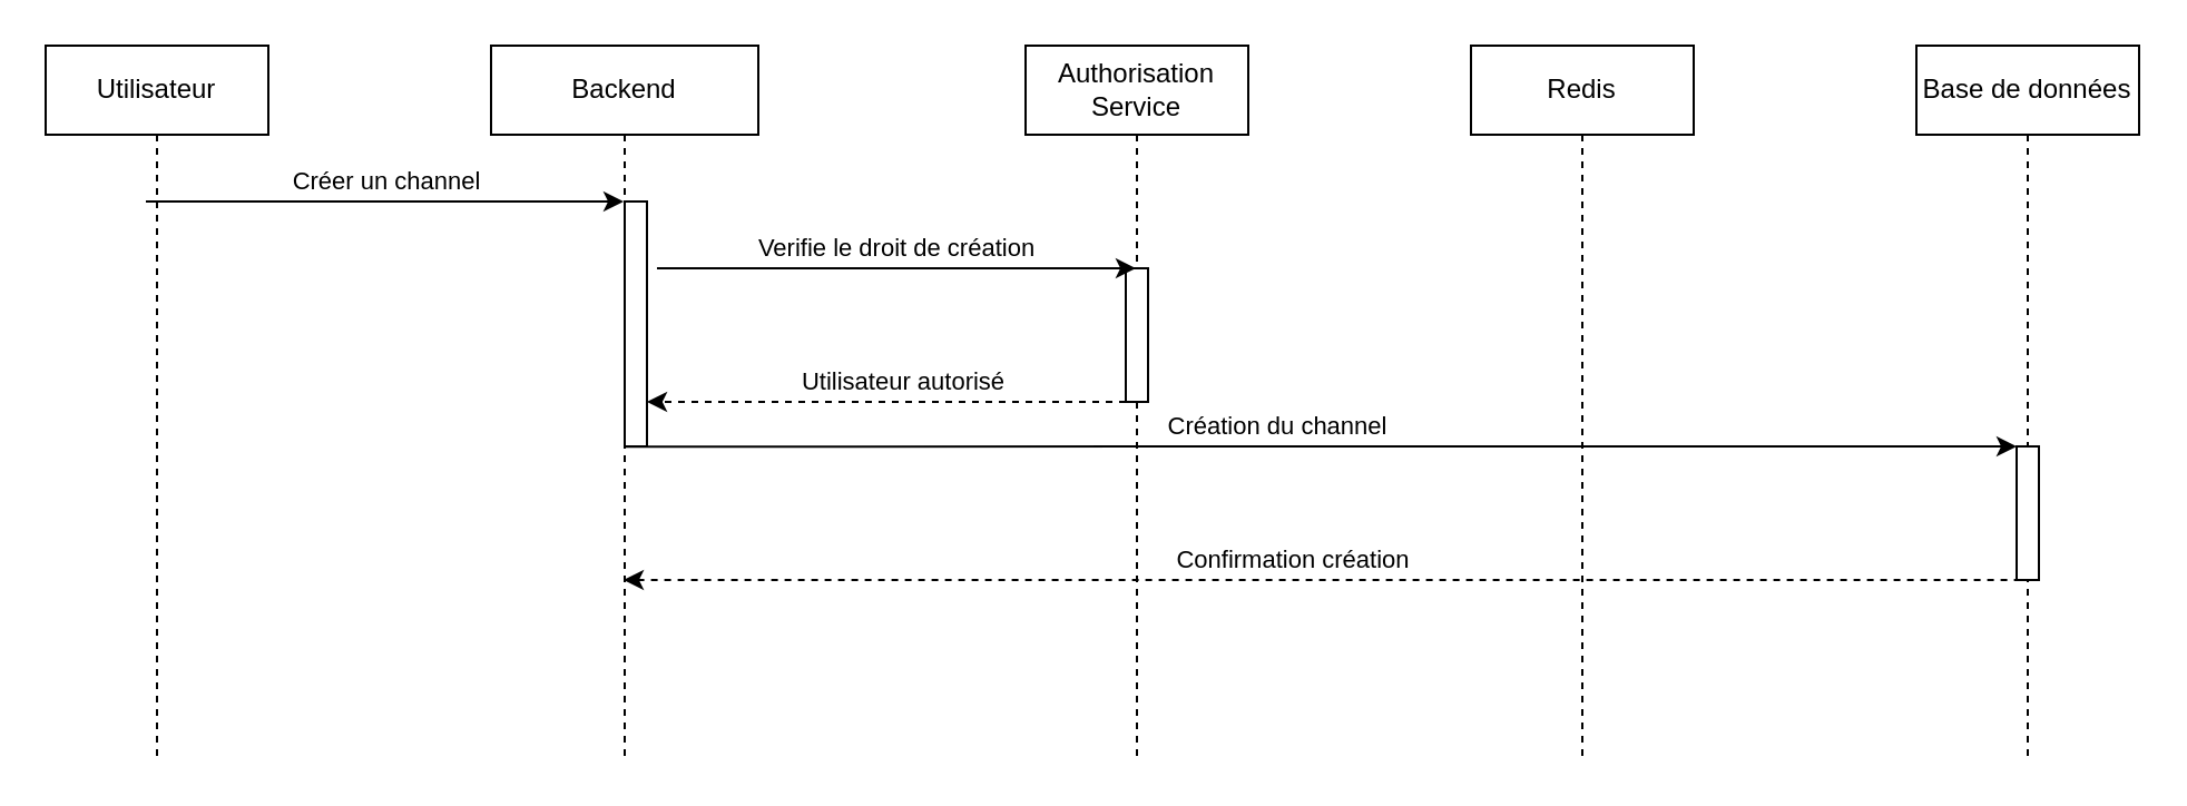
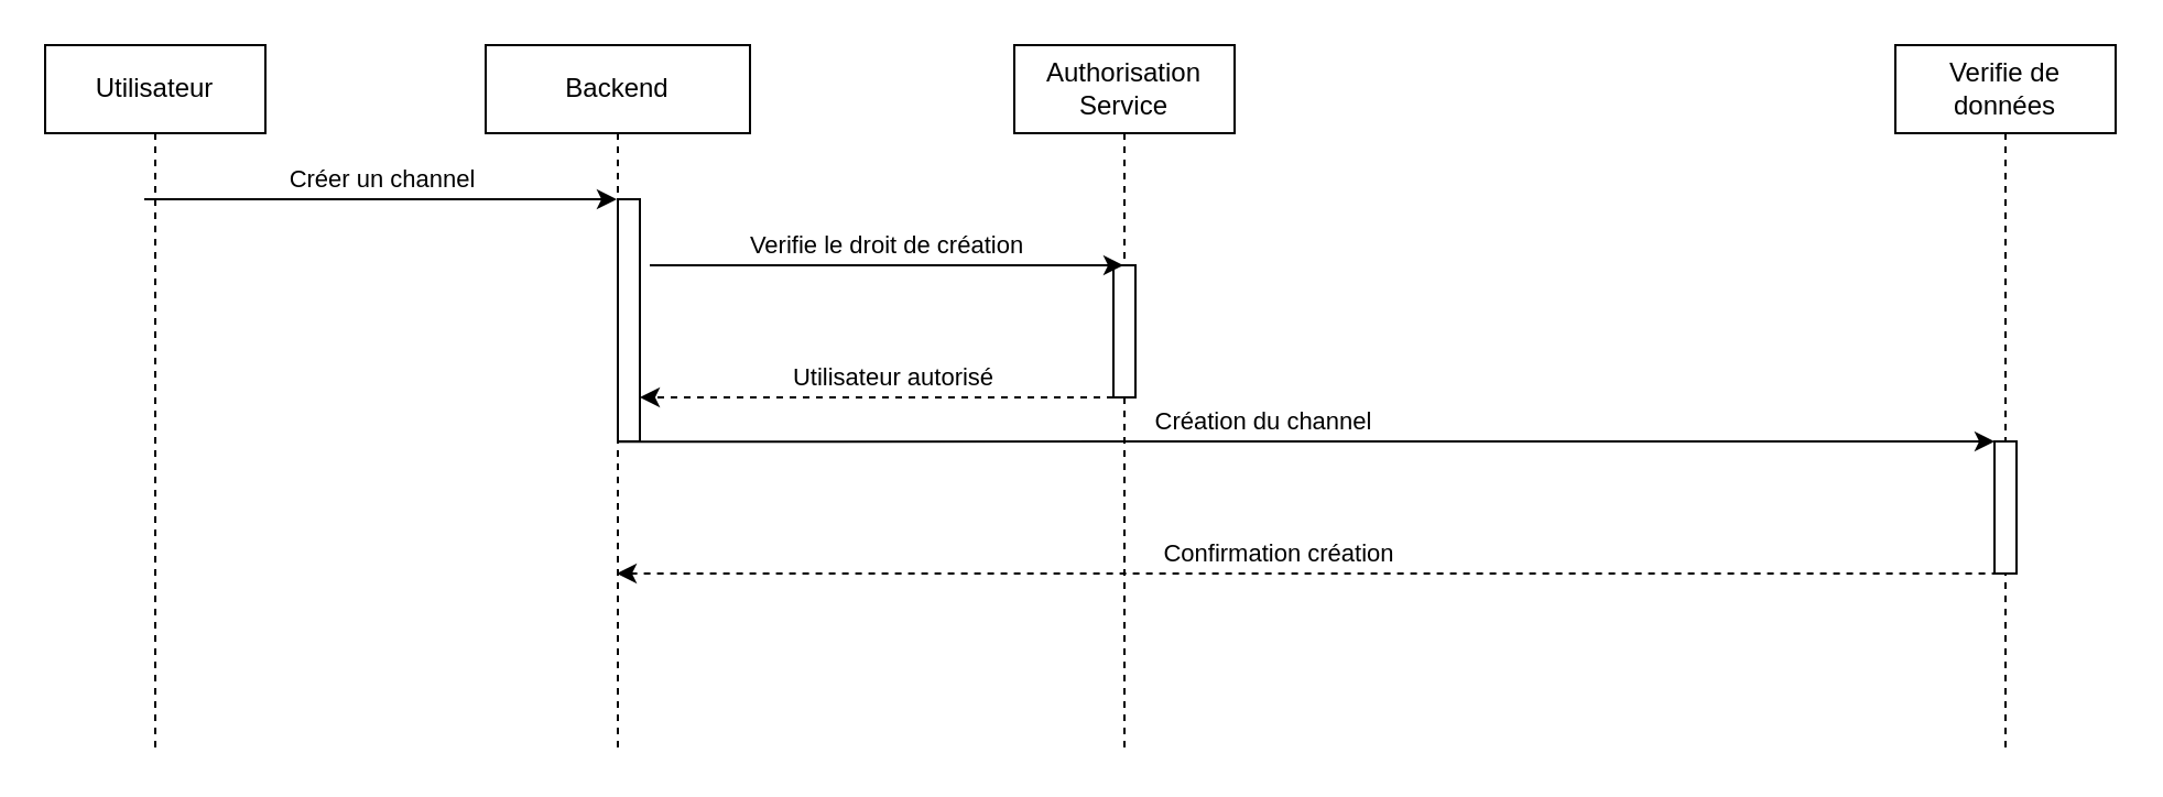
  <mxCell id="0" />
  <mxCell id="1" parent="0" />
  <mxCell id="2" value="Utilisateur" style="shape=umlLifeline;perimeter=lifelinePerimeter;whiteSpace=wrap;html=1;container=0;dropTarget=0;collapsible=0;recursiveResize=0;outlineConnect=0;portConstraint=eastwest;newEdgeStyle={&quot;edgeStyle&quot;:&quot;elbowEdgeStyle&quot;,&quot;elbow&quot;:&quot;vertical&quot;,&quot;curved&quot;:0,&quot;rounded&quot;:0};" parent="1" vertex="1"><mxGeometry x="20" y="20" width="100" height="320" as="geometry" /></mxCell>
  <mxCell id="3" value="Authorisation Service" style="shape=umlLifeline;perimeter=lifelinePerimeter;whiteSpace=wrap;html=1;container=0;dropTarget=0;collapsible=0;recursiveResize=0;outlineConnect=0;portConstraint=eastwest;newEdgeStyle={&quot;edgeStyle&quot;:&quot;elbowEdgeStyle&quot;,&quot;elbow&quot;:&quot;vertical&quot;,&quot;curved&quot;:0,&quot;rounded&quot;:0};" parent="1" vertex="1"><mxGeometry x="460" y="20" width="100" height="320" as="geometry" /></mxCell>
  <mxCell id="4" value="" style="html=1;points=[];perimeter=orthogonalPerimeter;outlineConnect=0;targetShapes=umlLifeline;portConstraint=eastwest;newEdgeStyle={&quot;edgeStyle&quot;:&quot;elbowEdgeStyle&quot;,&quot;elbow&quot;:&quot;vertical&quot;,&quot;curved&quot;:0,&quot;rounded&quot;:0};" parent="3" vertex="1"><mxGeometry x="45" y="100" width="10" height="60" as="geometry" /></mxCell>
  <mxCell id="5" value="Backend" style="shape=umlLifeline;perimeter=lifelinePerimeter;whiteSpace=wrap;html=1;container=0;dropTarget=0;collapsible=0;recursiveResize=0;outlineConnect=0;portConstraint=eastwest;newEdgeStyle={&quot;edgeStyle&quot;:&quot;elbowEdgeStyle&quot;,&quot;elbow&quot;:&quot;vertical&quot;,&quot;curved&quot;:0,&quot;rounded&quot;:0};" parent="1" vertex="1"><mxGeometry x="220" y="20" width="120" height="320" as="geometry" /></mxCell>
  <mxCell id="6" value="" style="html=1;points=[];perimeter=orthogonalPerimeter;outlineConnect=0;targetShapes=umlLifeline;portConstraint=eastwest;newEdgeStyle={&quot;edgeStyle&quot;:&quot;elbowEdgeStyle&quot;,&quot;elbow&quot;:&quot;vertical&quot;,&quot;curved&quot;:0,&quot;rounded&quot;:0};" parent="5" vertex="1"><mxGeometry x="60" y="70" width="10" height="110" as="geometry" /></mxCell>
  <mxCell id="7" value="" style="endArrow=classic;html=1;rounded=0;" parent="1" target="5" edge="1"><mxGeometry width="50" height="50" relative="1" as="geometry"><mxPoint x="65" y="90" as="sourcePoint" /><mxPoint x="420" y="90" as="targetPoint" /></mxGeometry></mxCell>
  <mxCell id="8" value="Créer un channel" style="edgeLabel;html=1;align=center;verticalAlign=middle;resizable=0;points=[];" parent="7" vertex="1" connectable="0"><mxGeometry x="-0.028" relative="1" as="geometry"><mxPoint x="3" y="-10" as="offset" /></mxGeometry></mxCell>
  <mxCell id="9" value="" style="endArrow=classic;html=1;rounded=0;" parent="1" edge="1"><mxGeometry width="50" height="50" relative="1" as="geometry"><mxPoint x="294.5" y="120" as="sourcePoint" /><mxPoint x="509.5" y="120" as="targetPoint" /></mxGeometry></mxCell>
  <mxCell id="10" value="Verifie le droit de création" style="edgeLabel;html=1;align=center;verticalAlign=middle;resizable=0;points=[];" parent="9" vertex="1" connectable="0"><mxGeometry x="-0.028" relative="1" as="geometry"><mxPoint x="3" y="-10" as="offset" /></mxGeometry></mxCell>
- <mxCell id="11" value="Redis" style="shape=umlLifeline;perimeter=lifelinePerimeter;whiteSpace=wrap;html=1;container=0;dropTarget=0;collapsible=0;recursiveResize=0;outlineConnect=0;portConstraint=eastwest;newEdgeStyle={&quot;edgeStyle&quot;:&quot;elbowEdgeStyle&quot;,&quot;elbow&quot;:&quot;vertical&quot;,&quot;curved&quot;:0,&quot;rounded&quot;:0};" parent="1" vertex="1"><mxGeometry x="660" y="20" width="100" height="320" as="geometry" /></mxCell>
  <mxCell id="12" value="" style="endArrow=classic;html=1;rounded=0;exitX=0.501;exitY=0.278;exitDx=0;exitDy=0;exitPerimeter=0;" parent="1" edge="1"><mxGeometry width="50" height="50" relative="1" as="geometry"><mxPoint x="280.12" y="200.16" as="sourcePoint" /><mxPoint x="905" y="200" as="targetPoint" /><Array as="points"><mxPoint x="640" y="200" /></Array></mxGeometry></mxCell>
  <mxCell id="13" value="Création du channel" style="edgeLabel;html=1;align=center;verticalAlign=middle;resizable=0;points=[];" parent="12" vertex="1" connectable="0"><mxGeometry x="-0.109" y="4" relative="1" as="geometry"><mxPoint x="14" y="-6" as="offset" /></mxGeometry></mxCell>
  <mxCell id="14" value="" style="endArrow=classic;html=1;rounded=0;dashed=1;" parent="1" source="4" edge="1"><mxGeometry width="50" height="50" relative="1" as="geometry"><mxPoint x="709.5" y="240" as="sourcePoint" /><mxPoint x="290" y="180" as="targetPoint" /><Array as="points"><mxPoint x="410" y="180" /></Array></mxGeometry></mxCell>
  <mxCell id="15" value="Utilisateur autorisé" style="edgeLabel;html=1;align=center;verticalAlign=middle;resizable=0;points=[];" parent="14" vertex="1" connectable="0"><mxGeometry x="-0.082" relative="1" as="geometry"><mxPoint x="-2" y="-10" as="offset" /></mxGeometry></mxCell>
- <mxCell id="16" value="Base de données" style="shape=umlLifeline;perimeter=lifelinePerimeter;whiteSpace=wrap;html=1;container=0;dropTarget=0;collapsible=0;recursiveResize=0;outlineConnect=0;portConstraint=eastwest;newEdgeStyle={&quot;edgeStyle&quot;:&quot;elbowEdgeStyle&quot;,&quot;elbow&quot;:&quot;vertical&quot;,&quot;curved&quot;:0,&quot;rounded&quot;:0};" parent="1" vertex="1"><mxGeometry x="860" y="20" width="100" height="320" as="geometry" /></mxCell>
+ <mxCell id="16" value="Verifie de données" style="shape=umlLifeline;perimeter=lifelinePerimeter;whiteSpace=wrap;html=1;container=0;dropTarget=0;collapsible=0;recursiveResize=0;outlineConnect=0;portConstraint=eastwest;newEdgeStyle={&quot;edgeStyle&quot;:&quot;elbowEdgeStyle&quot;,&quot;elbow&quot;:&quot;vertical&quot;,&quot;curved&quot;:0,&quot;rounded&quot;:0};" parent="1" vertex="1"><mxGeometry x="860" y="20" width="100" height="320" as="geometry" /></mxCell>
  <mxCell id="17" value="" style="html=1;points=[];perimeter=orthogonalPerimeter;outlineConnect=0;targetShapes=umlLifeline;portConstraint=eastwest;newEdgeStyle={&quot;edgeStyle&quot;:&quot;elbowEdgeStyle&quot;,&quot;elbow&quot;:&quot;vertical&quot;,&quot;curved&quot;:0,&quot;rounded&quot;:0};" parent="16" vertex="1"><mxGeometry x="45" y="180" width="10" height="60" as="geometry" /></mxCell>
  <mxCell id="18" value="" style="endArrow=classic;html=1;rounded=0;dashed=1;" parent="1" target="5" edge="1"><mxGeometry width="50" height="50" relative="1" as="geometry"><mxPoint x="912.8" y="260" as="sourcePoint" /><mxPoint x="60" y="260" as="targetPoint" /></mxGeometry></mxCell>
  <mxCell id="19" value="Confirmation création" style="edgeLabel;html=1;align=center;verticalAlign=middle;resizable=0;points=[];" parent="18" vertex="1" connectable="0"><mxGeometry x="-0.022" y="1" relative="1" as="geometry"><mxPoint x="-23" y="-11" as="offset" /></mxGeometry></mxCell>
